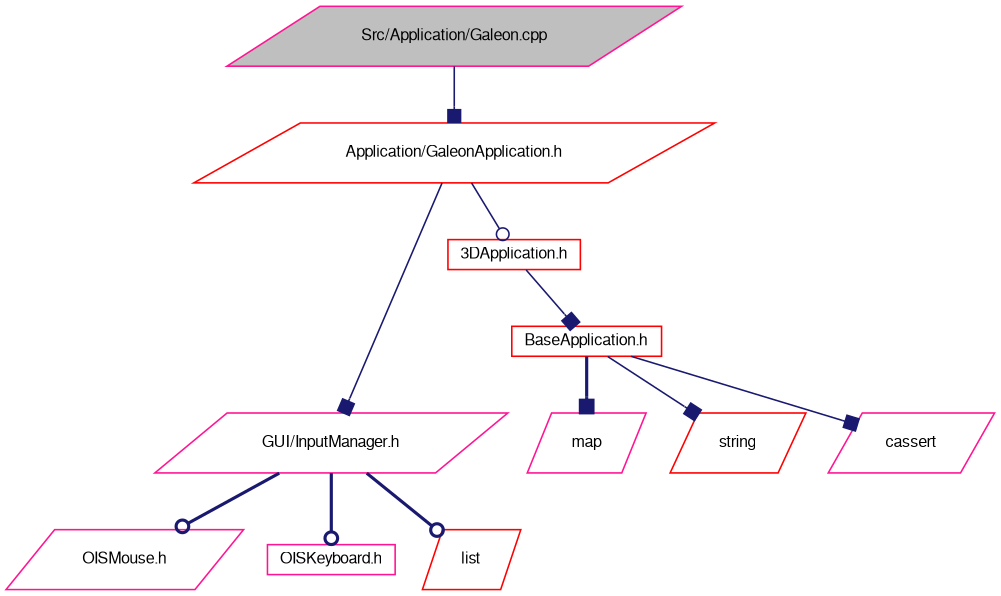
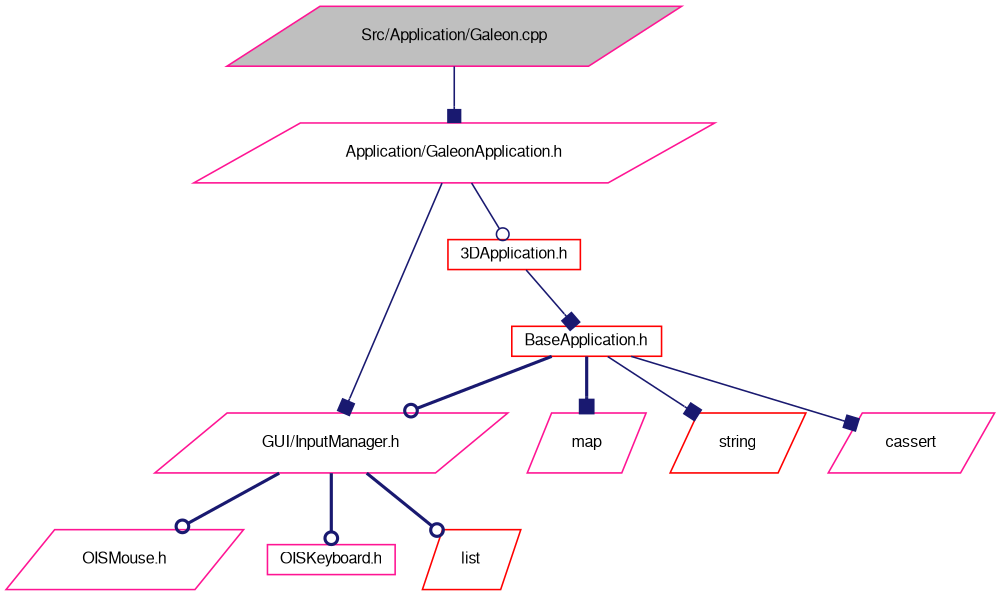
  digraph {
    node [color=deeppink fillcolor=white fontname=FreeSans fontsize=10 shape=parallelogram style=filled]
    edge [arrowhead=box color=midnightblue fontname=FreeSans fontsize=10 labelfontname=FreeSans labelfontsize=10 style=solid]
    n1 [fillcolor=grey75 fontcolor=black height=0.2 label="Src/Application/Galeon.cpp" width=0.4]
-   n2 [color=red height=0.2 label="Application/GaleonApplication.h" width=0.4]
+   n2 [height=0.2 label="Application/GaleonApplication.h" width=0.4]
    n3 [color=red height=0.2 label="3DApplication.h" shape=box width=0.4]
    n4 [height=0.2 label="GUI/InputManager.h" width=0.4]
    n5 [color=red height=0.2 label="BaseApplication.h" shape=box width=0.4]
    n6 [height=0.2 label="OISMouse.h" width=0.4]
    n7 [height=0.2 label="OISKeyboard.h" shape=box width=0.4]
    n8 [color=red height=0.2 label=list width=0.4]
    n9 [height=0.2 label=map width=0.4]
    n10 [color=red height=0.2 label=string width=0.4]
    n11 [height=0.2 label=cassert width=0.4]
    n1 -> n2
    n2 -> n3 [arrowhead=odot]
    n2 -> n4
    n3 -> n5
    n4 -> n6 [arrowhead=odot style=bold]
    n4 -> n7 [arrowhead=odot style=bold]
    n4 -> n8 [arrowhead=odot style=bold]
+   n5 -> n4 [arrowhead=odot style=bold]
    n5 -> n9 [style=bold]
    n5 -> n10
    n5 -> n11
  }
